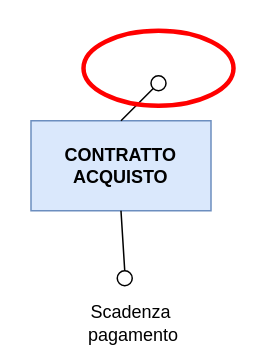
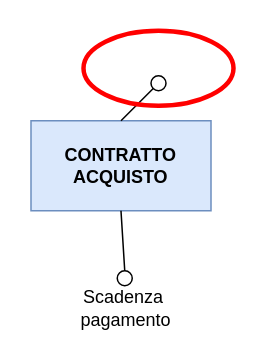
  <mxCell id="0" />
  <mxCell id="1" parent="0" />
  <mxCell id="2" value="&lt;b&gt;CONTRATTO ACQUISTO&lt;/b&gt;" style="whiteSpace=wrap;html=1;align=center;fillColor=#dae8fc;strokeColor=#6c8ebf;" vertex="1" parent="1"><mxGeometry x="20" y="80" width="120" height="60" as="geometry" /></mxCell>
  <mxCell id="3" value="" style="ellipse;whiteSpace=wrap;html=1;align=center;fontSize=15;fillColor=#FFFFFF;" vertex="1" parent="1"><mxGeometry x="77.5" y="180" width="10" height="10" as="geometry" /></mxCell>
  <mxCell id="4" value="" style="endArrow=none;html=1;rounded=0;entryX=0.5;entryY=0;entryDx=0;entryDy=0;exitX=0.5;exitY=1;exitDx=0;exitDy=0;" edge="1" parent="1" source="2" target="3"><mxGeometry relative="1" as="geometry"><mxPoint x="320" y="65" as="sourcePoint" /><mxPoint x="480" y="65" as="targetPoint" /></mxGeometry></mxCell>
- <mxCell id="5" value="Scadenza&amp;nbsp;&lt;br&gt;pagamento" style="text;html=1;align=center;verticalAlign=middle;resizable=0;points=[];autosize=1;" vertex="1" parent="1"><mxGeometry x="47.5" y="200" width="80" height="30" as="geometry" /></mxCell>
+ <mxCell id="5" value="Scadenza&amp;nbsp;&lt;br&gt;pagamento" style="text;html=1;align=center;verticalAlign=middle;resizable=0;points=[];autosize=1;" vertex="1" parent="1"><mxGeometry x="42.5" y="190" width="80" height="30" as="geometry" /></mxCell>
  <mxCell id="6" value="" style="ellipse;whiteSpace=wrap;html=1;align=center;fontSize=15;fillColor=#FFFFFF;" vertex="1" parent="1"><mxGeometry x="100" y="50" width="10" height="10" as="geometry" /></mxCell>
  <mxCell id="7" value="" style="endArrow=none;html=1;rounded=0;exitX=0.5;exitY=0;exitDx=0;exitDy=0;entryX=0;entryY=1;entryDx=0;entryDy=0;" edge="1" parent="1" source="2" target="6"><mxGeometry relative="1" as="geometry"><mxPoint x="-90" y="70" as="sourcePoint" /><mxPoint x="100" y="55" as="targetPoint" /></mxGeometry></mxCell>
  <mxCell id="8" value="" style="ellipse;whiteSpace=wrap;html=1;align=center;strokeColor=#FF0000;strokeWidth=3;fillColor=none;rotation=0;" vertex="1" parent="1"><mxGeometry x="55" y="20" width="100" height="50" as="geometry" /></mxCell>
